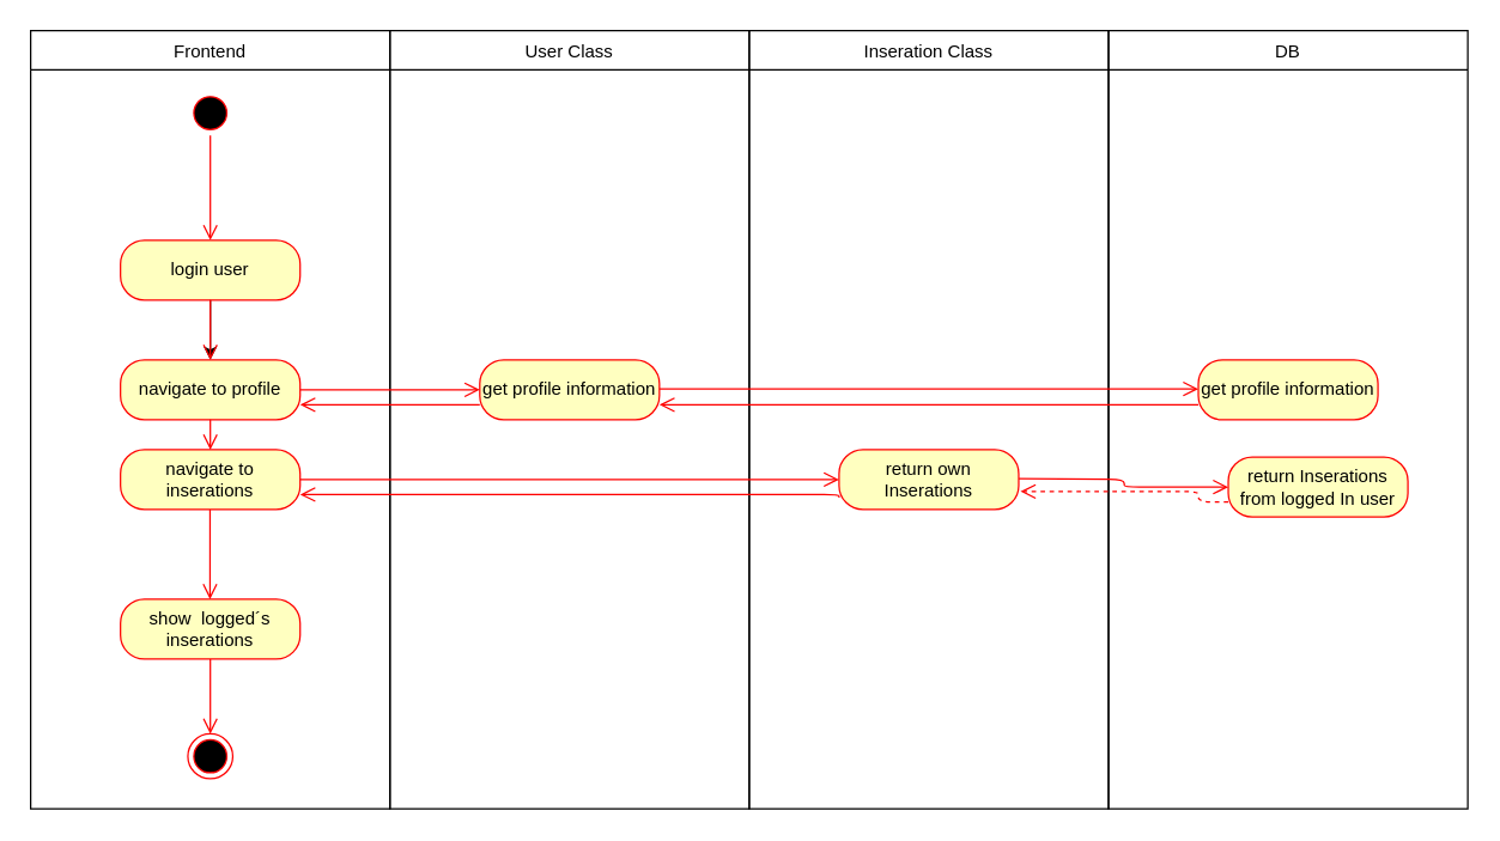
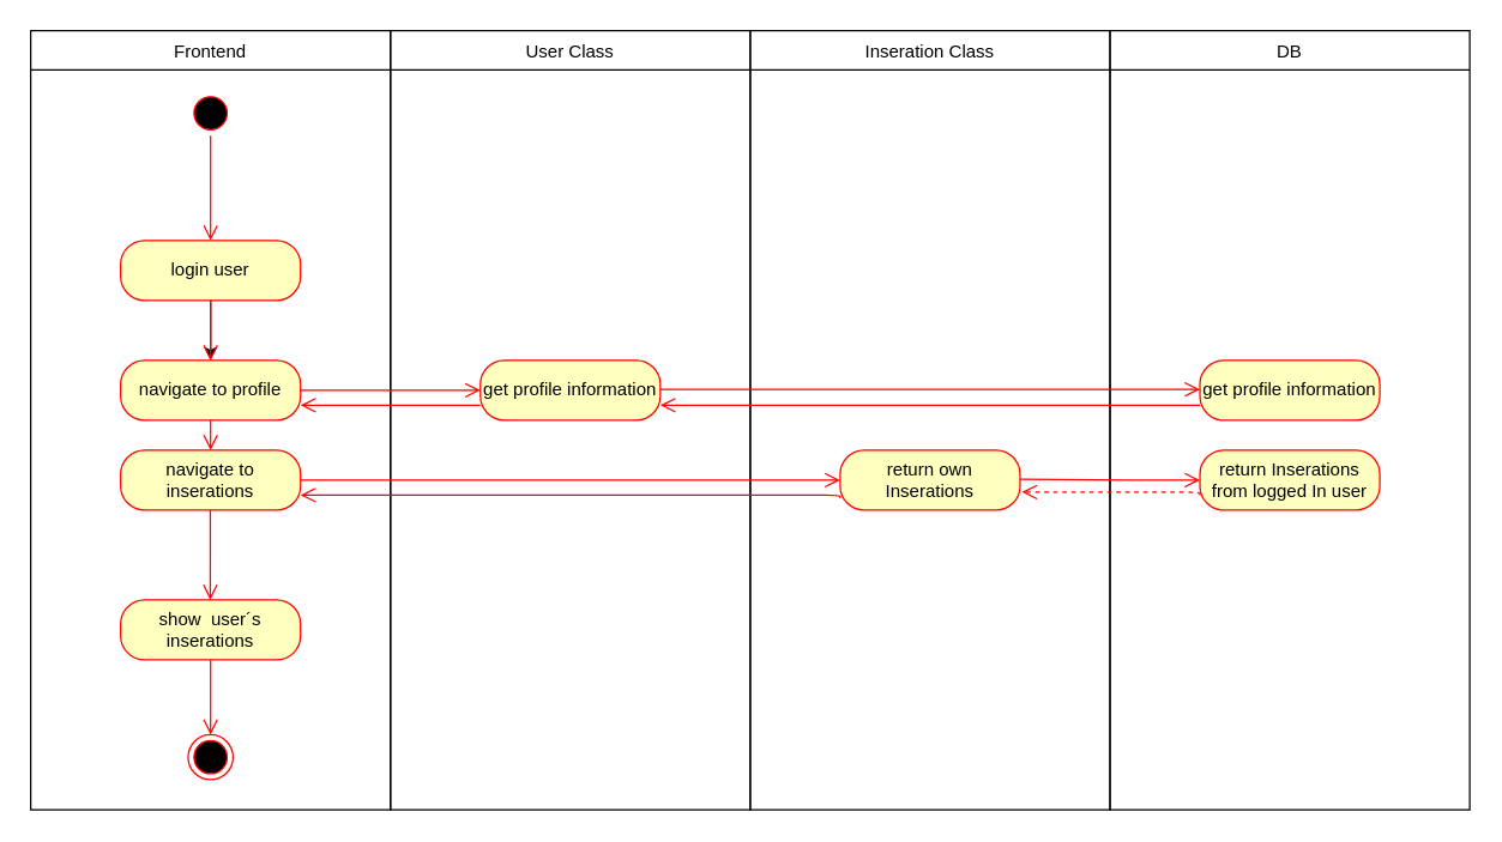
  <mxCell id="0" />
  <mxCell id="1" parent="0" />
  <mxCell id="2" value="Frontend" style="swimlane;fontStyle=0;childLayout=stackLayout;horizontal=1;startSize=26;fillColor=none;horizontalStack=0;resizeParent=1;resizeParentMax=0;resizeLast=0;collapsible=1;marginBottom=0;" parent="1" vertex="1"><mxGeometry x="20" y="20" width="240" height="520" as="geometry"><mxRectangle x="40" y="40" width="80" height="26" as="alternateBounds" /></mxGeometry></mxCell>
  <mxCell id="3" value="" style="ellipse;html=1;shape=startState;fillColor=#000000;strokeColor=#ff0000;" parent="1" vertex="1"><mxGeometry x="125" y="60" width="30" height="30" as="geometry" /></mxCell>
  <mxCell id="4" value="" style="edgeStyle=orthogonalEdgeStyle;html=1;verticalAlign=bottom;endArrow=open;endSize=8;strokeColor=#ff0000;entryX=0.5;entryY=0;entryDx=0;entryDy=0;" parent="1" source="3" target="6" edge="1"><mxGeometry relative="1" as="geometry"><mxPoint x="145" y="150" as="targetPoint" /></mxGeometry></mxCell>
  <mxCell id="5" value="" style="edgeStyle=orthogonalEdgeStyle;rounded=0;orthogonalLoop=1;jettySize=auto;html=1;" parent="1" source="6" target="8" edge="1"><mxGeometry relative="1" as="geometry" /></mxCell>
  <mxCell id="6" value="login user" style="rounded=1;whiteSpace=wrap;html=1;arcSize=40;fontColor=#000000;fillColor=#ffffc0;strokeColor=#ff0000;" parent="1" vertex="1"><mxGeometry x="80" y="160" width="120" height="40" as="geometry" /></mxCell>
  <mxCell id="7" value="" style="edgeStyle=orthogonalEdgeStyle;html=1;verticalAlign=bottom;endArrow=open;endSize=8;strokeColor=#ff0000;" parent="1" source="6" edge="1"><mxGeometry relative="1" as="geometry"><mxPoint x="140" y="240" as="targetPoint" /></mxGeometry></mxCell>
  <mxCell id="8" value="navigate to profile" style="rounded=1;whiteSpace=wrap;html=1;arcSize=40;fontColor=#000000;fillColor=#ffffc0;strokeColor=#ff0000;" parent="1" vertex="1"><mxGeometry x="80" y="240" width="120" height="40" as="geometry" /></mxCell>
  <mxCell id="9" value="" style="edgeStyle=orthogonalEdgeStyle;html=1;verticalAlign=bottom;endArrow=open;endSize=8;strokeColor=#ff0000;entryX=0.5;entryY=0;entryDx=0;entryDy=0;" parent="1" source="8" target="12" edge="1"><mxGeometry relative="1" as="geometry"><mxPoint x="280" y="260" as="targetPoint" /></mxGeometry></mxCell>
  <mxCell id="10" value="return own Inserations" style="rounded=1;whiteSpace=wrap;html=1;arcSize=40;fontColor=#000000;fillColor=#ffffc0;strokeColor=#ff0000;" parent="1" vertex="1"><mxGeometry x="560" y="300" width="120" height="40" as="geometry" /></mxCell>
  <mxCell id="11" value="User Class" style="swimlane;fontStyle=0;childLayout=stackLayout;horizontal=1;startSize=26;fillColor=none;horizontalStack=0;resizeParent=1;resizeParentMax=0;resizeLast=0;collapsible=1;marginBottom=0;" parent="1" vertex="1"><mxGeometry x="260" y="20" width="240" height="520" as="geometry"><mxRectangle x="280" y="40" width="90" height="26" as="alternateBounds" /></mxGeometry></mxCell>
  <mxCell id="12" value="navigate to inserations" style="rounded=1;whiteSpace=wrap;html=1;arcSize=40;fontColor=#000000;fillColor=#ffffc0;strokeColor=#ff0000;" parent="1" vertex="1"><mxGeometry x="80" y="300" width="120" height="40" as="geometry" /></mxCell>
  <mxCell id="13" value="Inseration Class" style="swimlane;fontStyle=0;childLayout=stackLayout;horizontal=1;startSize=26;fillColor=none;horizontalStack=0;resizeParent=1;resizeParentMax=0;resizeLast=0;collapsible=1;marginBottom=0;" parent="1" vertex="1"><mxGeometry x="500" y="20" width="240" height="520" as="geometry"><mxRectangle x="520" y="40" width="50" height="26" as="alternateBounds" /></mxGeometry></mxCell>
  <mxCell id="14" value="DB" style="swimlane;fontStyle=0;childLayout=stackLayout;horizontal=1;startSize=26;fillColor=none;horizontalStack=0;resizeParent=1;resizeParentMax=0;resizeLast=0;collapsible=1;marginBottom=0;" parent="1" vertex="1"><mxGeometry x="740" y="20" width="240" height="520" as="geometry"><mxRectangle x="760" y="40" width="50" height="26" as="alternateBounds" /></mxGeometry></mxCell>
- <mxCell id="15" value="return Inserations from logged In user" style="rounded=1;whiteSpace=wrap;html=1;arcSize=40;fontColor=#000000;fillColor=#ffffc0;strokeColor=#ff0000;" parent="1" vertex="1"><mxGeometry x="820" y="305" width="120" height="40" as="geometry" /></mxCell>
+ <mxCell id="15" value="return Inserations from logged In user" style="rounded=1;whiteSpace=wrap;html=1;arcSize=40;fontColor=#000000;fillColor=#ffffc0;strokeColor=#ff0000;" parent="1" vertex="1"><mxGeometry x="800" y="300" width="120" height="40" as="geometry" /></mxCell>
  <mxCell id="16" value="" style="ellipse;html=1;shape=endState;fillColor=#000000;strokeColor=#ff0000;" parent="1" vertex="1"><mxGeometry x="125" y="490" width="30" height="30" as="geometry" /></mxCell>
  <mxCell id="17" value="" style="edgeStyle=orthogonalEdgeStyle;html=1;align=left;verticalAlign=top;endArrow=open;endSize=8;strokeColor=#ff0000;entryX=0;entryY=0.5;entryDx=0;entryDy=0;" parent="1" target="15" edge="1"><mxGeometry x="0.005" y="-82" relative="1" as="geometry"><mxPoint x="800" y="319" as="targetPoint" /><mxPoint x="680" y="319.41" as="sourcePoint" /><mxPoint x="-20" y="-2" as="offset" /></mxGeometry></mxCell>
  <mxCell id="18" value="" style="edgeStyle=orthogonalEdgeStyle;html=1;verticalAlign=bottom;endArrow=open;endSize=8;strokeColor=#ff0000;" parent="1" edge="1"><mxGeometry relative="1" as="geometry"><mxPoint x="139.81" y="400" as="targetPoint" /><mxPoint x="139.81" y="340" as="sourcePoint" /><Array as="points"><mxPoint x="140" y="390" /><mxPoint x="140" y="390" /></Array></mxGeometry></mxCell>
  <mxCell id="19" value="get profile information" style="rounded=1;whiteSpace=wrap;html=1;arcSize=40;fontColor=#000000;fillColor=#ffffc0;strokeColor=#ff0000;" vertex="1" parent="1"><mxGeometry x="320" y="240" width="120" height="40" as="geometry" /></mxCell>
  <mxCell id="20" value="" style="edgeStyle=orthogonalEdgeStyle;html=1;verticalAlign=bottom;endArrow=open;endSize=8;strokeColor=#ff0000;exitX=0;exitY=0.75;exitDx=0;exitDy=0;" edge="1" source="19" parent="1"><mxGeometry relative="1" as="geometry"><mxPoint x="200" y="270" as="targetPoint" /><Array as="points" /></mxGeometry></mxCell>
  <mxCell id="21" value="" style="edgeStyle=orthogonalEdgeStyle;html=1;verticalAlign=bottom;endArrow=open;endSize=8;strokeColor=#ff0000;exitX=1;exitY=0.5;exitDx=0;exitDy=0;" edge="1" parent="1" source="8"><mxGeometry relative="1" as="geometry"><mxPoint x="320" y="260" as="targetPoint" /><mxPoint x="390" y="290" as="sourcePoint" /></mxGeometry></mxCell>
  <mxCell id="22" value="" style="edgeStyle=orthogonalEdgeStyle;html=1;verticalAlign=bottom;endArrow=open;endSize=8;strokeColor=#ff0000;exitX=1;exitY=0.5;exitDx=0;exitDy=0;" edge="1" parent="1" source="12"><mxGeometry relative="1" as="geometry"><mxPoint x="560" y="320" as="targetPoint" /><mxPoint x="210" y="270" as="sourcePoint" /></mxGeometry></mxCell>
  <mxCell id="23" value="" style="edgeStyle=orthogonalEdgeStyle;html=1;verticalAlign=bottom;endArrow=open;endSize=8;strokeColor=#ff0000;exitX=0;exitY=0.75;exitDx=0;exitDy=0;entryX=1.01;entryY=0.699;entryDx=0;entryDy=0;entryPerimeter=0;dashed=1;" edge="1" parent="1" source="15" target="10"><mxGeometry relative="1" as="geometry"><mxPoint x="680" y="339" as="targetPoint" /><mxPoint x="800" y="339" as="sourcePoint" /><Array as="points"><mxPoint x="800" y="328" /></Array></mxGeometry></mxCell>
  <mxCell id="24" value="" style="edgeStyle=orthogonalEdgeStyle;html=1;verticalAlign=bottom;endArrow=open;endSize=8;strokeColor=#ff0000;exitX=0;exitY=0.75;exitDx=0;exitDy=0;" edge="1" parent="1"><mxGeometry relative="1" as="geometry"><mxPoint x="200" y="330" as="targetPoint" /><mxPoint x="560" y="332.04" as="sourcePoint" /><Array as="points"><mxPoint x="560" y="330" /><mxPoint x="200" y="330" /></Array></mxGeometry></mxCell>
  <mxCell id="25" value="get profile information" style="rounded=1;whiteSpace=wrap;html=1;arcSize=40;fontColor=#000000;fillColor=#ffffc0;strokeColor=#ff0000;" vertex="1" parent="1"><mxGeometry x="800" y="240" width="120" height="40" as="geometry" /></mxCell>
  <mxCell id="26" value="" style="edgeStyle=orthogonalEdgeStyle;html=1;verticalAlign=bottom;endArrow=open;endSize=8;strokeColor=#ff0000;exitX=1;exitY=0.5;exitDx=0;exitDy=0;" edge="1" parent="1"><mxGeometry relative="1" as="geometry"><mxPoint x="800" y="259.41" as="targetPoint" /><mxPoint x="440" y="259.41" as="sourcePoint" /></mxGeometry></mxCell>
  <mxCell id="27" value="" style="edgeStyle=orthogonalEdgeStyle;html=1;verticalAlign=bottom;endArrow=open;endSize=8;strokeColor=#ff0000;exitX=0;exitY=0.75;exitDx=0;exitDy=0;entryX=1;entryY=0.75;entryDx=0;entryDy=0;" edge="1" parent="1" source="25" target="19"><mxGeometry relative="1" as="geometry"><mxPoint x="660" y="277.96" as="targetPoint" /><mxPoint x="778.8" y="280" as="sourcePoint" /><Array as="points"><mxPoint x="600" y="270" /><mxPoint x="600" y="270" /></Array></mxGeometry></mxCell>
- <mxCell id="28" value="show &amp;nbsp;logged´s inserations" style="rounded=1;whiteSpace=wrap;html=1;arcSize=40;fontColor=#000000;fillColor=#ffffc0;strokeColor=#ff0000;" vertex="1" parent="1"><mxGeometry x="80" y="400" width="120" height="40" as="geometry" /></mxCell>
+ <mxCell id="28" value="show &amp;nbsp;user´s inserations" style="rounded=1;whiteSpace=wrap;html=1;arcSize=40;fontColor=#000000;fillColor=#ffffc0;strokeColor=#ff0000;" vertex="1" parent="1"><mxGeometry x="80" y="400" width="120" height="40" as="geometry" /></mxCell>
  <mxCell id="29" value="" style="edgeStyle=orthogonalEdgeStyle;html=1;verticalAlign=bottom;endArrow=open;endSize=8;strokeColor=#ff0000;exitX=0.5;exitY=1;exitDx=0;exitDy=0;entryX=0.5;entryY=0;entryDx=0;entryDy=0;" edge="1" parent="1" source="28" target="16"><mxGeometry relative="1" as="geometry"><mxPoint x="149.81" y="410" as="targetPoint" /><mxPoint x="149.81" y="350" as="sourcePoint" /><Array as="points"><mxPoint x="140" y="470" /><mxPoint x="140" y="470" /></Array></mxGeometry></mxCell>
